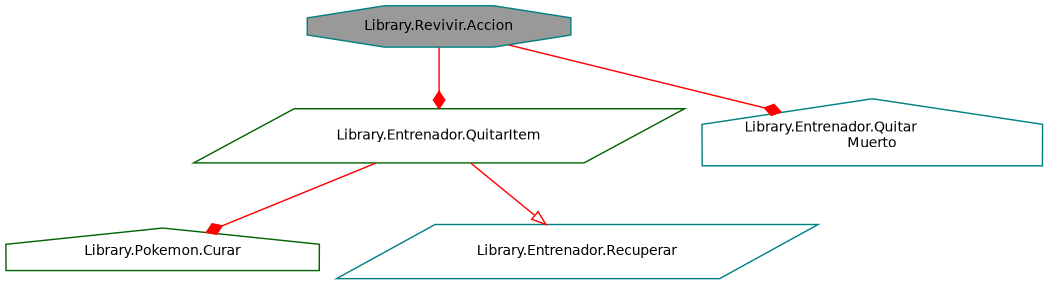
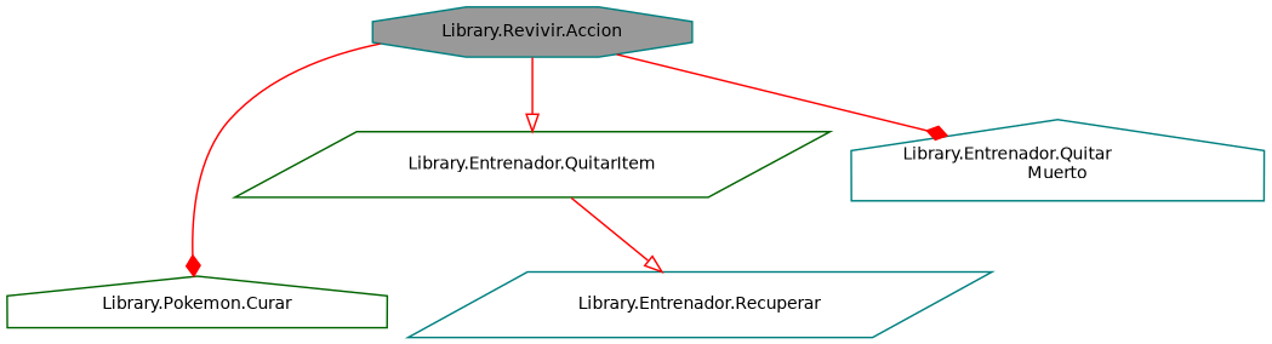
  digraph {
    rankdir=TB
    node [color=teal fillcolor=white fontname=Helvetica fontsize=10 shape=house style=filled]
    edge [arrowhead=diamond color=red fontname=Helvetica fontsize=10 labelfontname=Helvetica labelfontsize=10 style=solid]
    n1 [fillcolor=grey60 fontcolor=black height=0.2 label="Library.Revivir.Accion" shape=octagon width=0.4]
    n2 [color=darkgreen height=0.2 label="Library.Pokemon.Curar" width=0.4]
    n3 [color=darkgreen height=0.2 label="Library.Entrenador.QuitarItem" shape=parallelogram width=0.4]
    n4 [height=0.2 label="Library.Entrenador.Quitar\lMuerto" width=0.4]
    n5 [height=0.2 label="Library.Entrenador.Recuperar" shape=parallelogram width=0.4]
-   n3 -> n2
-   n1 -> n3
+   n1 -> n2
+   n1 -> n3 [arrowhead=onormal]
    n1 -> n4
    n3 -> n5 [arrowhead=onormal]
  }
